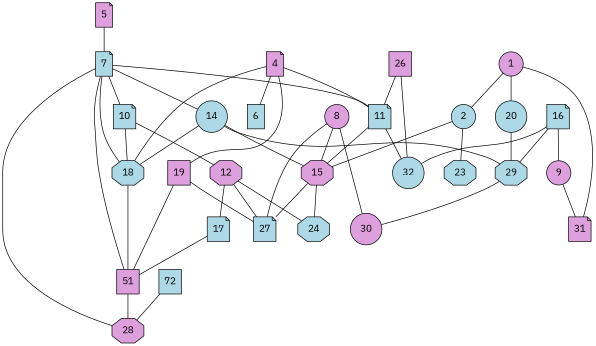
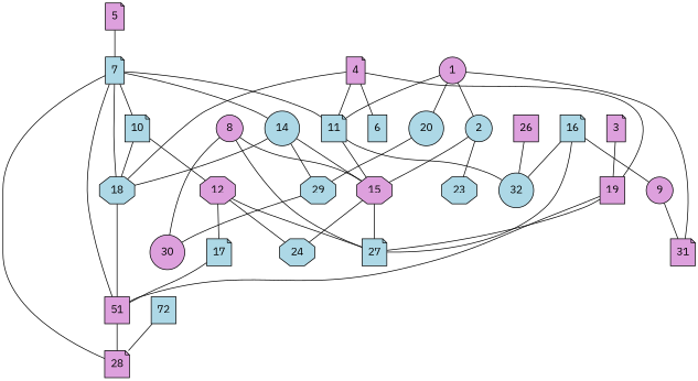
  graph {
    fixedsize=true
    fontname="IBM Plex Sans"
    nodesep=0.4
    splines=true
    node [fillcolor=lightblue fontname="IBM Plex Sans" shape=note style=filled]
    edge [fontname="IBM Plex Sans"]
    n1 [fillcolor=plum label=1 shape=circle width=0.3]
    n2 [label=2 shape=circle width=0.3]
    n3 [label=11 width=0.3]
    n4 [label=20 shape=circle width=0.3]
    n5 [fillcolor=plum label=31 width=0.3]
    n6 [fillcolor=plum label=15 shape=octagon width=0.3]
    n7 [label=23 shape=octagon width=0.3]
    n8 [label=32 shape=circle width=0.3]
    n9 [label=29 shape=octagon width=0.3]
    n10 [label=27 width=0.3]
    n11 [label=24 shape=octagon width=0.3]
+   n12 [fillcolor=plum label=3 width=0.3]
    n13 [fillcolor=plum label=19 shape=box width=0.3]
    n14 [fillcolor=plum label=51 shape=box width=0.3]
    n15 [fillcolor=plum label=4 width=0.3]
    n16 [label=6 shape=box width=0.3]
    n17 [label=18 shape=octagon width=0.3]
    n18 [fillcolor=plum label=5 width=0.3]
    n19 [label=7 width=0.3]
    n20 [label=10 width=0.3]
    n21 [label=14 shape=circle width=0.3]
-   n22 [fillcolor=plum label=28 shape=octagon width=0.3]
+   n22 [fillcolor=plum label=28 width=0.3]
    n23 [fillcolor=plum label=12 shape=octagon width=0.3]
    n24 [fillcolor=plum label=8 shape=circle width=0.3]
    n25 [fillcolor=plum label=30 shape=circle width=0.3]
    n26 [fillcolor=plum label=9 shape=circle width=0.3]
    n27 [label=17 width=0.3]
    n28 [label=72 shape=box width=0.3]
    n29 [label=16 width=0.3]
    n30 [fillcolor=plum label=26 shape=box width=0.3]
    n1 -- n2
-   n30 -- n3
+   n1 -- n3
    n1 -- n4
    n1 -- n5
    n2 -- n6
    n2 -- n7
    n3 -- n6
    n3 -- n8
    n4 -- n9
    n6 -- n10
    n6 -- n11
    n9 -- n25
+   n12 -- n13
    n13 -- n10
    n13 -- n14
    n14 -- n22
    n15 -- n3
    n15 -- n13
    n15 -- n16
    n15 -- n17
    n17 -- n14
    n18 -- n19
    n19 -- n3
    n19 -- n14
    n19 -- n17
    n19 -- n20
    n19 -- n21
    n19 -- n22
    n20 -- n17
    n20 -- n23
    n21 -- n6
    n21 -- n9
    n21 -- n17
    n23 -- n10
    n23 -- n11
    n23 -- n27
    n24 -- n6
    n24 -- n10
    n24 -- n25
    n26 -- n5
    n27 -- n14
    n28 -- n22
    n29 -- n8
-   n29 -- n9
+   n29 -- n10
    n29 -- n26
    n30 -- n8
  }
